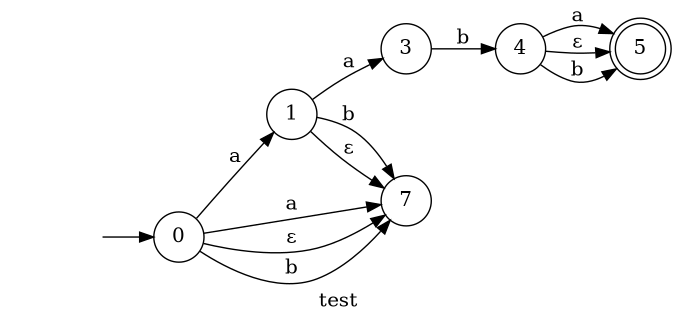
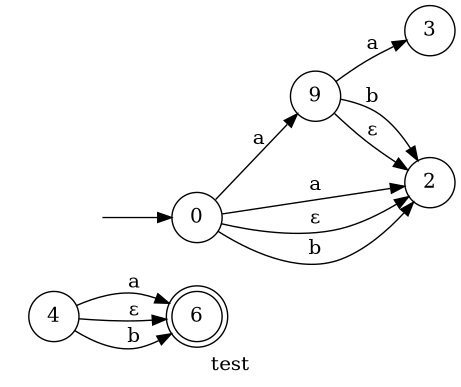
  digraph {
    label=test
    rankdir=LR
    node [shape=circle]
-   6 [shape=doublecircle label=5]
+   6 [shape=doublecircle]
    __I__ [style=invis width=0]
    0
-   1
-   2 [label=7]
+   1 [label=9]
+   2
    3
    4
    __I__ -> 0
    0 -> 1 [label=a]
    0 -> 2 [label=a]
    0 -> 2 [label="ε"]
    0 -> 2 [label=b]
    1 -> 2 [label=b]
    1 -> 2 [label="ε"]
    1 -> 3 [label=a]
-   3 -> 4 [label=b]
    4 -> 6 [label=a]
    4 -> 6 [label="ε"]
    4 -> 6 [label=b]
  }
